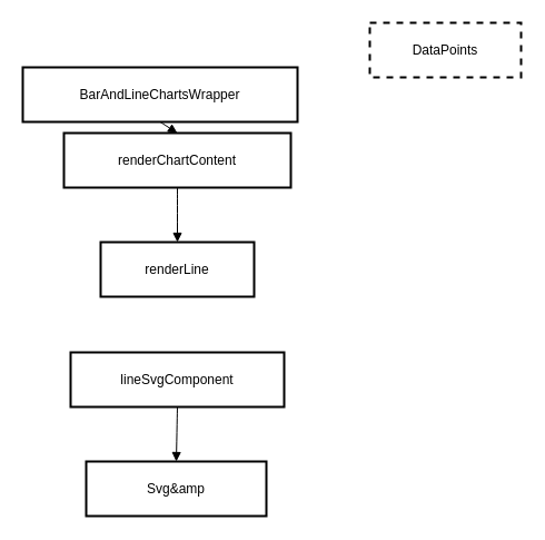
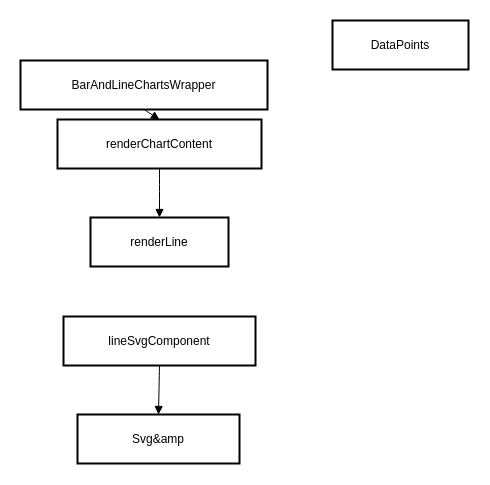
  <mxCell id="0" />
  <mxCell id="1" parent="0" />
  <mxCell id="2" value="BarAndLineChartsWrapper" style="whiteSpace=wrap;strokeWidth=2;" vertex="1" parent="1"><mxGeometry x="20" y="60" width="247" height="49" as="geometry" /></mxCell>
  <mxCell id="3" value="renderChartContent" style="whiteSpace=wrap;strokeWidth=2;" vertex="1" parent="1"><mxGeometry x="57" y="119" width="204" height="49" as="geometry" /></mxCell>
  <mxCell id="4" value="renderLine" style="whiteSpace=wrap;strokeWidth=2;" vertex="1" parent="1"><mxGeometry x="90" y="217" width="138" height="49" as="geometry" /></mxCell>
  <mxCell id="5" value="lineSvgComponent" style="whiteSpace=wrap;strokeWidth=2;" vertex="1" parent="1"><mxGeometry x="63" y="316" width="192" height="49" as="geometry" /></mxCell>
  <mxCell id="6" value="Svg&amp;amp" style="whiteSpace=wrap;strokeWidth=2;" vertex="1" parent="1"><mxGeometry x="77" y="414" width="162" height="49" as="geometry" /></mxCell>
- <mxCell id="7" value="DataPoints" style="whiteSpace=wrap;strokeWidth=2;dashed=1;" vertex="1" parent="1"><mxGeometry x="332" y="20" width="136" height="49" as="geometry" /></mxCell>
+ <mxCell id="7" value="DataPoints" style="whiteSpace=wrap;strokeWidth=2;" vertex="1" parent="1"><mxGeometry x="332" y="20" width="136" height="49" as="geometry" /></mxCell>
  <mxCell id="8" value="" style="curved=1;startArrow=none;endArrow=block;exitX=0.5;exitY=0.99;entryX=0.5;entryY=-0.01;" edge="1" parent="1" source="2" target="3"><mxGeometry relative="1" as="geometry"><Array as="points" /></mxGeometry></mxCell>
  <mxCell id="9" value="" style="curved=1;startArrow=none;endArrow=block;exitX=0.5;exitY=0.98;entryX=0.5;entryY=0;" edge="1" parent="1" source="3" target="4"><mxGeometry relative="1" as="geometry"><Array as="points" /></mxGeometry></mxCell>
  <mxCell id="10" value="" style="curved=1;startArrow=none;endArrow=block;exitX=0.5;exitY=0.98;entryX=0.5;entryY=0;" edge="1" parent="1" source="5" target="6"><mxGeometry relative="1" as="geometry"><Array as="points" /></mxGeometry></mxCell>
